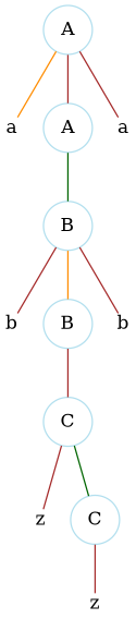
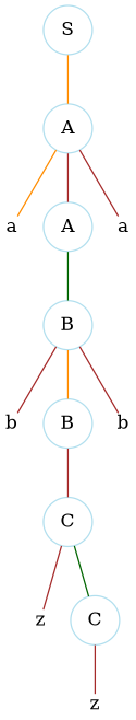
  graph {
    rankdir=TB
    shape=circle
    node [color=lightblue2 fontcolor=black shape=circle]
    edge [color=brown]
+   n1 [label=S]
    n2 [label=A]
    n3 [label=a shape=plain]
    n4 [label=A]
    n5 [label=a shape=plain]
    n6 [label=B]
    n7 [label=b shape=plain]
    n8 [label=B]
    n9 [label=b shape=plain]
    n10 [label=C]
    n11 [label=z shape=plain]
    n12 [label=C]
    n13 [label=z shape=plain]
+   n1 -- n2 [color=darkorange]
    n2 -- n3 [color=darkorange]
    n2 -- n4
    n2 -- n5
    n4 -- n6 [color=darkgreen]
    n6 -- n7
    n6 -- n8 [color=darkorange]
    n6 -- n9
    n8 -- n10
    n10 -- n11
    n10 -- n12 [color=darkgreen]
    n12 -- n13
  }
